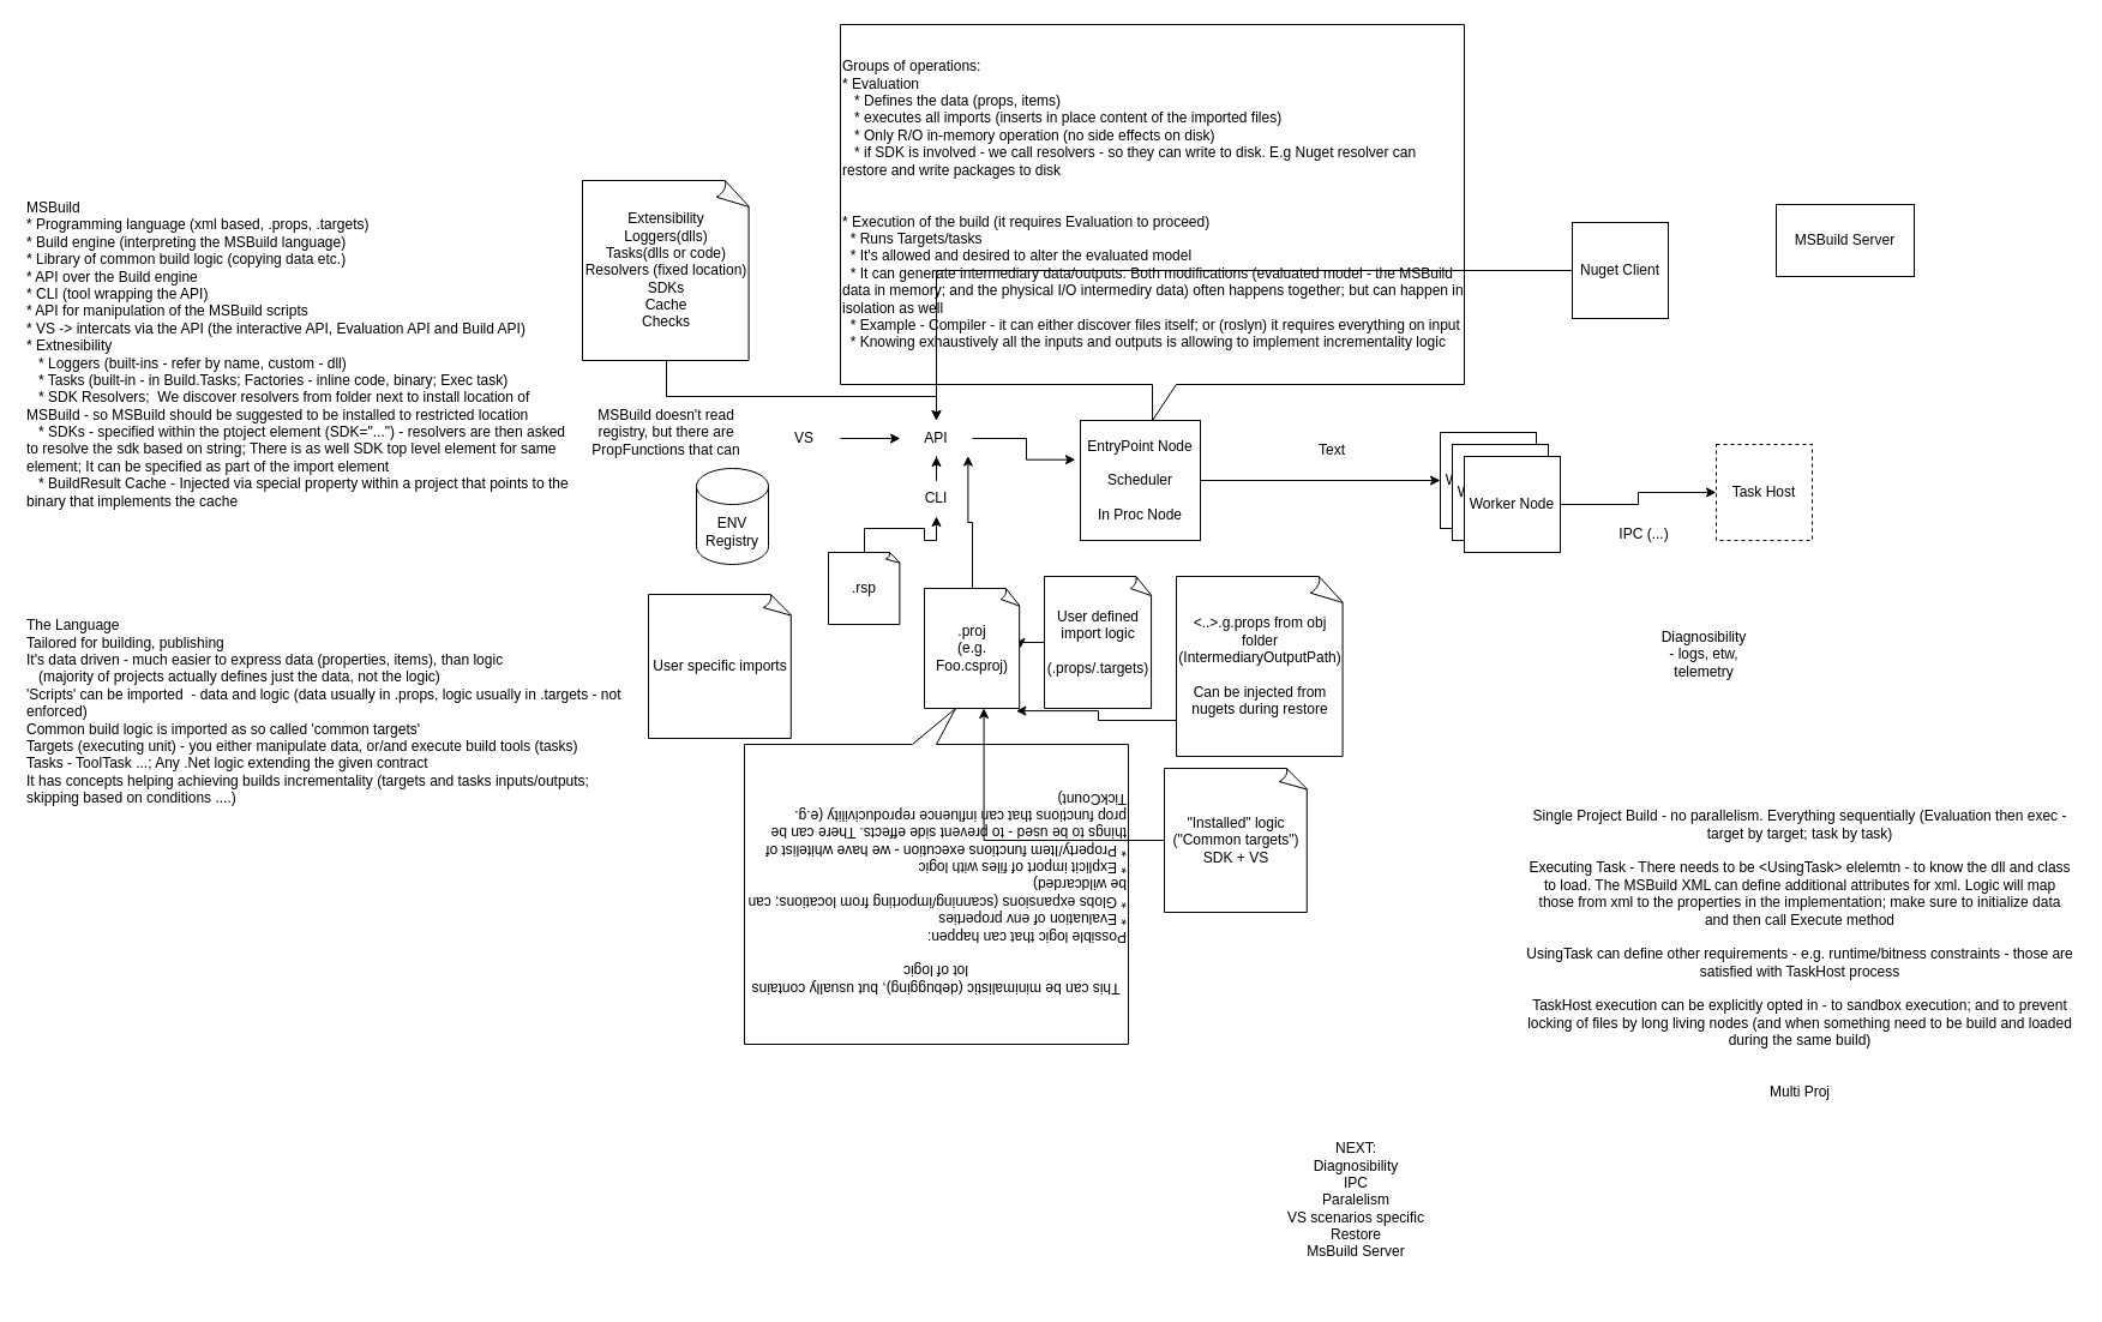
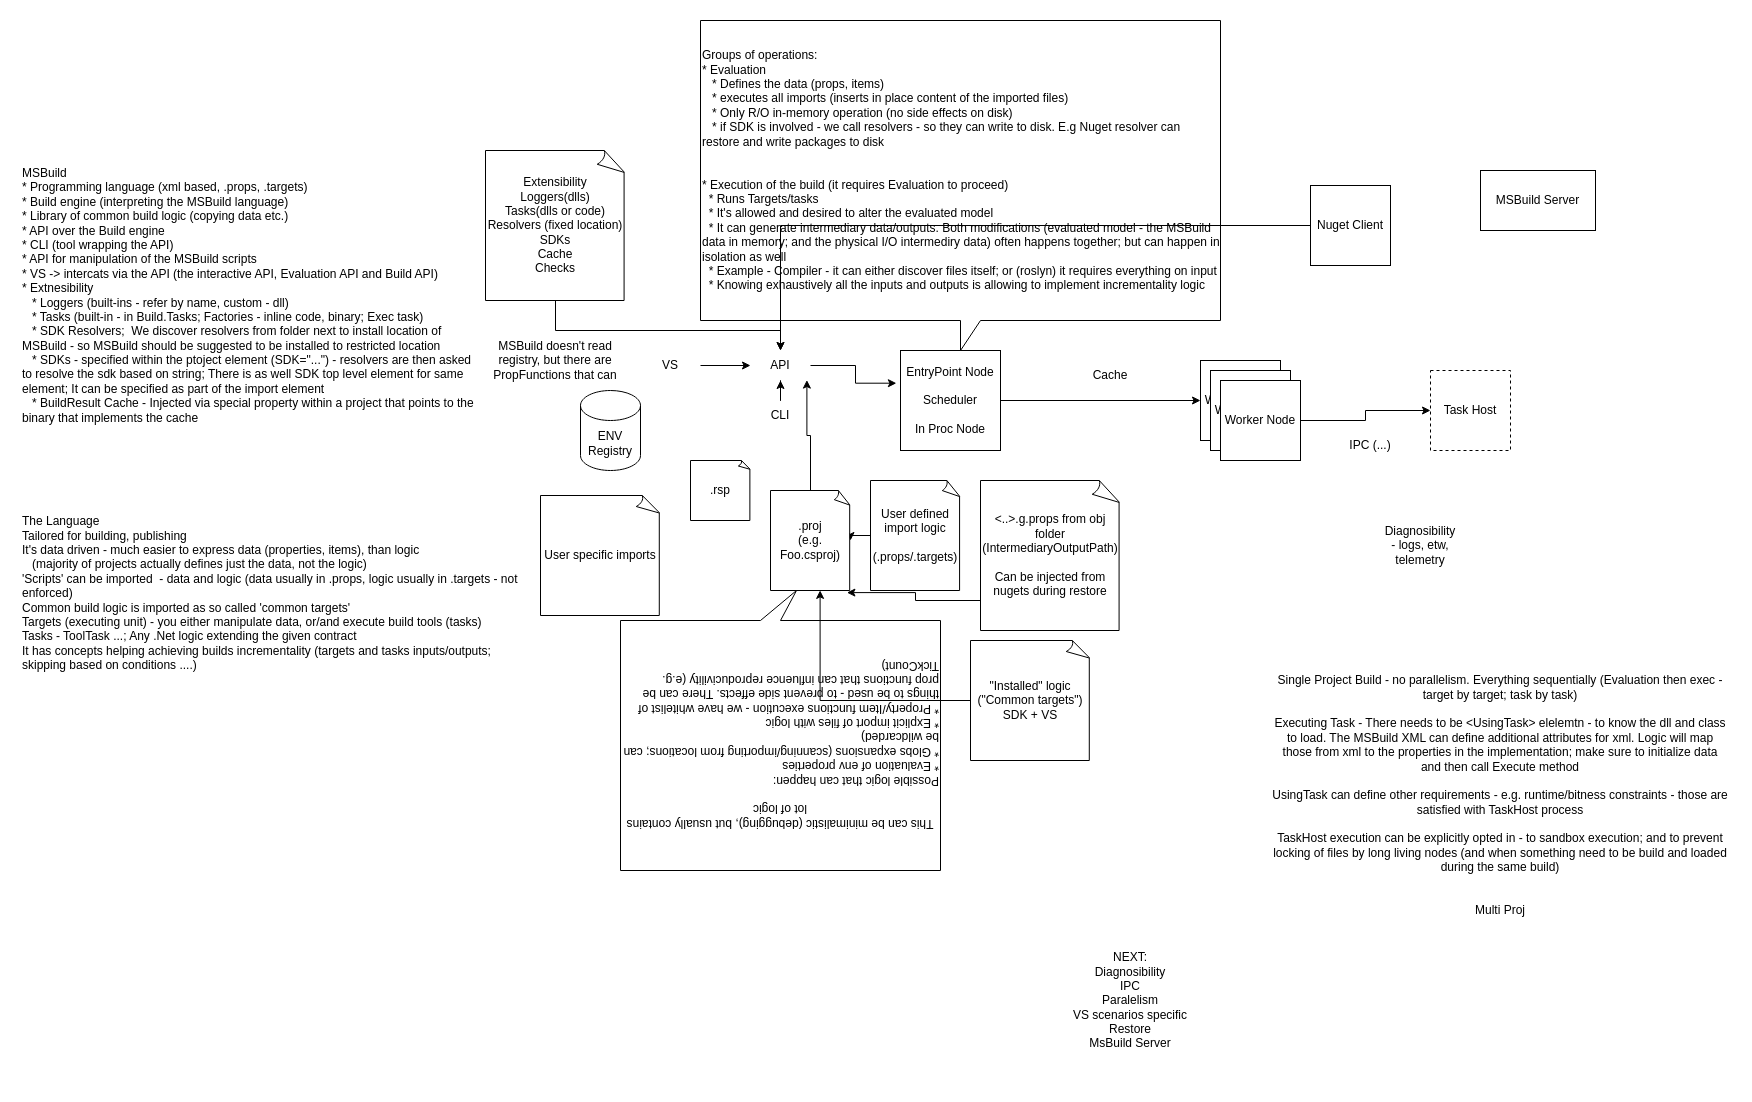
  <mxCell id="0" />
  <mxCell id="1" parent="0" />
  <mxCell id="2" style="edgeStyle=orthogonalEdgeStyle;rounded=0;orthogonalLoop=1;jettySize=auto;html=1;entryX=0;entryY=0.5;entryDx=0;entryDy=0;" edge="1" parent="1" source="3" target="29"><mxGeometry relative="1" as="geometry" /></mxCell>
  <mxCell id="3" value="EntryPoint Node&lt;br&gt;&lt;br&gt;Scheduler&lt;br&gt;&lt;br&gt;In Proc Node" style="whiteSpace=wrap;html=1;aspect=fixed;" vertex="1" parent="1"><mxGeometry x="900" y="350" width="100" height="100" as="geometry" /></mxCell>
  <mxCell id="4" value="MSBuild&lt;br&gt;* Programming language (xml based, .props, .targets)&lt;div&gt;* Build engine (interpreting the MSBuild language)&lt;/div&gt;&lt;div&gt;* Library of common build logic (copying data etc.)&lt;br&gt;* API over the Build engine&lt;/div&gt;&lt;div&gt;* CLI (tool wrapping the API)&lt;/div&gt;&lt;div&gt;* API for manipulation of the MSBuild scripts&lt;br&gt;&lt;/div&gt;&lt;div&gt;* VS -&amp;gt; intercats via the API (the interactive API, Evaluation API and Build API)&lt;br&gt;* Extnesibility&lt;br&gt;&amp;nbsp; &amp;nbsp;* Loggers (built-ins - refer by name, custom - dll)&lt;/div&gt;&lt;div&gt;&amp;nbsp; &amp;nbsp;* Tasks (built-in - in Build.Tasks; Factories - inline code, binary; Exec task)&lt;/div&gt;&lt;div&gt;&amp;nbsp; &amp;nbsp;* SDK Resolvers;&amp;nbsp; We discover resolvers from folder next to install location of MSBuild - so MSBuild should be suggested to be installed to restricted location&lt;/div&gt;&lt;div&gt;&amp;nbsp; &amp;nbsp;* SDKs - specified within the ptoject element (SDK=&quot;...&quot;) - resolvers are then asked to resolve the sdk based on string; There is as well SDK top level element for same element; It can be specified as part of the import element&lt;/div&gt;&lt;div&gt;&amp;nbsp; &amp;nbsp;* BuildResult Cache - Injected via special property within a project that points to the binary that implements the cache&lt;/div&gt;" style="text;html=1;align=left;verticalAlign=middle;whiteSpace=wrap;rounded=0;" vertex="1" parent="1"><mxGeometry x="20" y="150" width="460" height="290" as="geometry" /></mxCell>
  <mxCell id="5" value="The Language&lt;div&gt;Tailored for building, publishing&lt;/div&gt;&lt;div&gt;It's data driven - much easier to express data (properties, items), than logic&lt;br&gt;&amp;nbsp; &amp;nbsp;(majority of projects actually defines just the data, not the logic)&lt;/div&gt;&lt;div&gt;'Scripts' can be imported&amp;nbsp; - data and logic (data usually in .props, logic usually in .targets - not enforced)&lt;/div&gt;&lt;div&gt;Common build logic is imported as so called 'common targets'&lt;/div&gt;&lt;div&gt;Targets (executing unit) - you either manipulate data, or/and execute build tools (tasks)&lt;/div&gt;&lt;div&gt;Tasks - ToolTask ...; Any .Net logic extending the given contract&lt;/div&gt;&lt;div&gt;It has concepts helping achieving builds incrementality (targets and tasks inputs/outputs; skipping based on conditions ....)&lt;/div&gt;&lt;div&gt;&lt;br&gt;&lt;/div&gt;" style="text;html=1;align=left;verticalAlign=middle;whiteSpace=wrap;rounded=0;" vertex="1" parent="1"><mxGeometry x="20" y="500" width="500" height="200" as="geometry" /></mxCell>
- <mxCell id="6" style="edgeStyle=orthogonalEdgeStyle;rounded=0;orthogonalLoop=1;jettySize=auto;html=1;" edge="1" parent="1" source="7" target="10"><mxGeometry relative="1" as="geometry" /></mxCell>
  <mxCell id="7" value=".rsp" style="whiteSpace=wrap;html=1;shape=mxgraph.basic.document" vertex="1" parent="1"><mxGeometry x="690" y="460" width="60" height="60" as="geometry" /></mxCell>
  <mxCell id="8" value="API" style="text;html=1;align=center;verticalAlign=middle;whiteSpace=wrap;rounded=0;" vertex="1" parent="1"><mxGeometry x="750" y="350" width="60" height="30" as="geometry" /></mxCell>
  <mxCell id="9" style="edgeStyle=orthogonalEdgeStyle;rounded=0;orthogonalLoop=1;jettySize=auto;html=1;" edge="1" parent="1" source="10" target="8"><mxGeometry relative="1" as="geometry" /></mxCell>
  <mxCell id="10" value="CLI" style="text;html=1;align=center;verticalAlign=middle;whiteSpace=wrap;rounded=0;" vertex="1" parent="1"><mxGeometry x="750" y="400" width="60" height="30" as="geometry" /></mxCell>
  <mxCell id="11" style="edgeStyle=orthogonalEdgeStyle;rounded=0;orthogonalLoop=1;jettySize=auto;html=1;" edge="1" parent="1" source="12" target="8"><mxGeometry relative="1" as="geometry" /></mxCell>
  <mxCell id="12" value="VS" style="text;html=1;align=center;verticalAlign=middle;whiteSpace=wrap;rounded=0;" vertex="1" parent="1"><mxGeometry x="640" y="350" width="60" height="30" as="geometry" /></mxCell>
  <mxCell id="13" style="edgeStyle=orthogonalEdgeStyle;rounded=0;orthogonalLoop=1;jettySize=auto;html=1;exitX=1;exitY=0.5;exitDx=0;exitDy=0;entryX=-0.041;entryY=0.327;entryDx=0;entryDy=0;entryPerimeter=0;" edge="1" parent="1" source="8" target="3"><mxGeometry relative="1" as="geometry" /></mxCell>
  <mxCell id="14" value="" style="edgeStyle=orthogonalEdgeStyle;rounded=0;orthogonalLoop=1;jettySize=auto;html=1;" edge="1" parent="1" source="15" target="16"><mxGeometry relative="1" as="geometry" /></mxCell>
  <mxCell id="15" value="User defined import logic&lt;br&gt;&lt;br&gt;(.props/.targets)" style="whiteSpace=wrap;html=1;shape=mxgraph.basic.document" vertex="1" parent="1"><mxGeometry x="870" y="480" width="90" height="110" as="geometry" /></mxCell>
  <mxCell id="16" value=".proj&lt;br&gt;(e.g. Foo.csproj)" style="whiteSpace=wrap;html=1;shape=mxgraph.basic.document" vertex="1" parent="1"><mxGeometry x="770" y="490" width="80" height="100" as="geometry" /></mxCell>
  <mxCell id="17" value="Groups of operations:&lt;br&gt;* Evaluation&lt;div&gt;&amp;nbsp; &amp;nbsp;* Defines the data (props, items)&lt;/div&gt;&lt;div&gt;&amp;nbsp; &amp;nbsp;* executes all imports (inserts in place content of the imported files)&lt;/div&gt;&lt;div&gt;&amp;nbsp; &amp;nbsp;* Only R/O in-memory operation (no side effects on disk)&amp;nbsp;&lt;/div&gt;&lt;div&gt;&amp;nbsp; &amp;nbsp;* if SDK is involved - we call resolvers - so they can write to disk. E.g Nuget resolver can restore and write packages to disk&lt;br&gt;&amp;nbsp; &amp;nbsp;&lt;br&gt;&lt;br&gt;* Execution of the build (it requires Evaluation to proceed)&lt;/div&gt;&lt;div&gt;&amp;nbsp; * Runs Targets/tasks&lt;/div&gt;&lt;div&gt;&amp;nbsp; * It's allowed and desired to alter the evaluated model&lt;/div&gt;&lt;div&gt;&amp;nbsp; * It can generate intermediary data/outputs. Both modifications (evaluated model - the MSBuild data in memory; and the physical I/O intermediry data) often happens together; but can happen in isolation as well&lt;/div&gt;&lt;div&gt;&amp;nbsp; * Example - Compiler - it can either discover files itself; or (roslyn) it requires everything on input&lt;/div&gt;&lt;div&gt;&amp;nbsp; * Knowing exhaustively all the inputs and outputs is allowing to implement incrementality logic&lt;/div&gt;" style="shape=callout;whiteSpace=wrap;html=1;perimeter=calloutPerimeter;align=left;position2=0.5;" vertex="1" parent="1"><mxGeometry x="700" y="20" width="520" height="330" as="geometry" /></mxCell>
  <mxCell id="18" style="edgeStyle=orthogonalEdgeStyle;rounded=0;orthogonalLoop=1;jettySize=auto;html=1;entryX=0.94;entryY=0.986;entryDx=0;entryDy=0;entryPerimeter=0;" edge="1" parent="1" source="16" target="8"><mxGeometry relative="1" as="geometry" /></mxCell>
  <mxCell id="19" value="This can be minimalistic (debugging), but usually contains lot of logic&lt;div&gt;&lt;br&gt;&lt;/div&gt;&lt;div&gt;&lt;div style=&quot;text-align: left;&quot;&gt;&lt;span style=&quot;background-color: initial;&quot;&gt;Possible logic that can happen:&lt;/span&gt;&lt;/div&gt;&lt;div style=&quot;text-align: left;&quot;&gt;&lt;span style=&quot;background-color: initial;&quot;&gt;* Evaluation of env properties&lt;/span&gt;&lt;/div&gt;&lt;/div&gt;&lt;div style=&quot;text-align: left;&quot;&gt;* Globs expansions (scanning/importing from locations; can be wildcarded)&lt;/div&gt;&lt;div style=&quot;text-align: left;&quot;&gt;* Explicit import of files with logic&lt;/div&gt;&lt;div style=&quot;text-align: left;&quot;&gt;* Property/Item functions execution - we have whitelist of things to be used - to prevent side effects. There can be prop functions that can influence reproducivility (e.g. TickCount)&lt;/div&gt;" style="shape=callout;whiteSpace=wrap;html=1;perimeter=calloutPerimeter;position2=0.45;rotation=-180;" vertex="1" parent="1"><mxGeometry x="620" y="590" width="320" height="280" as="geometry" /></mxCell>
  <mxCell id="20" value="" style="edgeStyle=orthogonalEdgeStyle;rounded=0;orthogonalLoop=1;jettySize=auto;html=1;entryX=0.955;entryY=1.021;entryDx=0;entryDy=0;entryPerimeter=0;" edge="1" parent="1" source="21" target="16"><mxGeometry relative="1" as="geometry"><Array as="points"><mxPoint x="915" y="600" /><mxPoint x="915" y="592" /></Array></mxGeometry></mxCell>
  <mxCell id="21" value="&amp;lt;..&amp;gt;.g.props from obj folder (IntermediaryOutputPath)&lt;br&gt;&lt;br&gt;Can be injected from nugets during restore" style="whiteSpace=wrap;html=1;shape=mxgraph.basic.document" vertex="1" parent="1"><mxGeometry x="980" y="480" width="140" height="150" as="geometry" /></mxCell>
  <mxCell id="22" value="&quot;Installed&quot; logic&lt;br&gt;(&quot;Common targets&quot;)&lt;br&gt;SDK + VS" style="whiteSpace=wrap;html=1;shape=mxgraph.basic.document" vertex="1" parent="1"><mxGeometry x="970" y="640" width="120" height="120" as="geometry" /></mxCell>
  <mxCell id="23" value="User specific imports" style="whiteSpace=wrap;html=1;shape=mxgraph.basic.document" vertex="1" parent="1"><mxGeometry x="540" y="495" width="120" height="120" as="geometry" /></mxCell>
  <mxCell id="24" value="ENV&lt;br&gt;Registry" style="shape=cylinder3;whiteSpace=wrap;html=1;boundedLbl=1;backgroundOutline=1;size=15;" vertex="1" parent="1"><mxGeometry x="580" y="390" width="60" height="80" as="geometry" /></mxCell>
  <mxCell id="25" value="MSBuild doesn't read registry, but there are PropFunctions that can" style="text;html=1;align=center;verticalAlign=middle;whiteSpace=wrap;rounded=0;" vertex="1" parent="1"><mxGeometry x="490" y="320" width="130" height="80" as="geometry" /></mxCell>
  <mxCell id="26" style="edgeStyle=orthogonalEdgeStyle;rounded=0;orthogonalLoop=1;jettySize=auto;html=1;entryX=0.62;entryY=0.999;entryDx=0;entryDy=0;entryPerimeter=0;" edge="1" parent="1" source="22" target="16"><mxGeometry relative="1" as="geometry" /></mxCell>
  <mxCell id="27" style="edgeStyle=orthogonalEdgeStyle;rounded=0;orthogonalLoop=1;jettySize=auto;html=1;" edge="1" parent="1" source="28" target="8"><mxGeometry relative="1" as="geometry"><Array as="points"><mxPoint x="555" y="330" /><mxPoint x="780" y="330" /></Array></mxGeometry></mxCell>
  <mxCell id="28" value="Extensibility&lt;br&gt;Loggers(dlls)&lt;br&gt;Tasks(dlls or code)&lt;div&gt;Resolvers (fixed location)&lt;br&gt;SDKs&lt;br&gt;Cache&lt;br&gt;Checks&lt;/div&gt;" style="whiteSpace=wrap;html=1;shape=mxgraph.basic.document" vertex="1" parent="1"><mxGeometry x="485" y="150" width="140" height="150" as="geometry" /></mxCell>
  <mxCell id="29" value="Worker Node" style="whiteSpace=wrap;html=1;aspect=fixed;" vertex="1" parent="1"><mxGeometry x="1200" y="360" width="80" height="80" as="geometry" /></mxCell>
  <mxCell id="30" value="Worker Node" style="whiteSpace=wrap;html=1;aspect=fixed;" vertex="1" parent="1"><mxGeometry x="1210" y="370" width="80" height="80" as="geometry" /></mxCell>
  <mxCell id="31" style="edgeStyle=orthogonalEdgeStyle;rounded=0;orthogonalLoop=1;jettySize=auto;html=1;entryX=0;entryY=0.5;entryDx=0;entryDy=0;" edge="1" parent="1" source="32" target="33"><mxGeometry relative="1" as="geometry" /></mxCell>
  <mxCell id="32" value="Worker Node" style="whiteSpace=wrap;html=1;aspect=fixed;" vertex="1" parent="1"><mxGeometry x="1220" y="380" width="80" height="80" as="geometry" /></mxCell>
  <mxCell id="33" value="Task Host" style="whiteSpace=wrap;html=1;aspect=fixed;dashed=1;" vertex="1" parent="1"><mxGeometry x="1430" y="370" width="80" height="80" as="geometry" /></mxCell>
  <mxCell id="34" style="edgeStyle=orthogonalEdgeStyle;rounded=0;orthogonalLoop=1;jettySize=auto;html=1;" edge="1" parent="1" source="35" target="8"><mxGeometry relative="1" as="geometry" /></mxCell>
  <mxCell id="35" value="Nuget Client" style="whiteSpace=wrap;html=1;aspect=fixed;" vertex="1" parent="1"><mxGeometry x="1310" y="185" width="80" height="80" as="geometry" /></mxCell>
- <mxCell id="36" value="Text" style="text;html=1;align=center;verticalAlign=middle;whiteSpace=wrap;rounded=0;" vertex="1" parent="1"><mxGeometry x="1080" y="360" width="60" height="30" as="geometry" /></mxCell>
+ <mxCell id="36" value="Cache" style="text;html=1;align=center;verticalAlign=middle;whiteSpace=wrap;rounded=0;" vertex="1" parent="1"><mxGeometry x="1080" y="360" width="60" height="30" as="geometry" /></mxCell>
  <mxCell id="37" value="Single Project Build - no parallelism. Everything sequentially (Evaluation then exec - target by target; task by task)&lt;br&gt;&lt;br&gt;Executing Task - There needs to be &amp;lt;UsingTask&amp;gt; elelemtn - to know the dll and class to load. The MSBuild XML can define additional attributes for xml. Logic will map those from xml to the properties in the implementation; make sure to initialize data and then call Execute method&lt;br&gt;&lt;br&gt;UsingTask can define other requirements - e.g. runtime/bitness constraints - those are satisfied with TaskHost process&lt;br&gt;&lt;br&gt;TaskHost execution can be explicitly opted in - to sandbox execution; and to prevent locking of files by long living nodes (and when something need to be build and loaded during the same build)&lt;br&gt;&lt;br&gt;&lt;br&gt;Multi Proj" style="text;html=1;align=center;verticalAlign=middle;whiteSpace=wrap;rounded=0;" vertex="1" parent="1"><mxGeometry x="1270" y="650" width="460" height="290" as="geometry" /></mxCell>
  <mxCell id="38" value="IPC (...)" style="text;html=1;align=center;verticalAlign=middle;whiteSpace=wrap;rounded=0;" vertex="1" parent="1"><mxGeometry x="1340" y="430" width="60" height="30" as="geometry" /></mxCell>
  <mxCell id="39" value="MSBuild Server" style="whiteSpace=wrap;html=1;aspect=fixed;" vertex="1" parent="1"><mxGeometry x="1480" y="170" width="115" height="60" as="geometry" /></mxCell>
  <mxCell id="40" value="Diagnosibility - logs, etw, telemetry" style="text;html=1;align=center;verticalAlign=middle;whiteSpace=wrap;rounded=0;" vertex="1" parent="1"><mxGeometry x="1390" y="530" width="60" height="30" as="geometry" /></mxCell>
  <mxCell id="41" value="NEXT:&lt;br&gt;Diagnosibility&lt;br&gt;IPC&lt;br&gt;Paralelism&lt;br&gt;VS scenarios specific&lt;br&gt;Restore&lt;br&gt;MsBuild Server" style="text;html=1;align=center;verticalAlign=middle;whiteSpace=wrap;rounded=0;" vertex="1" parent="1"><mxGeometry x="1030" y="920" width="200" height="160" as="geometry" /></mxCell>
